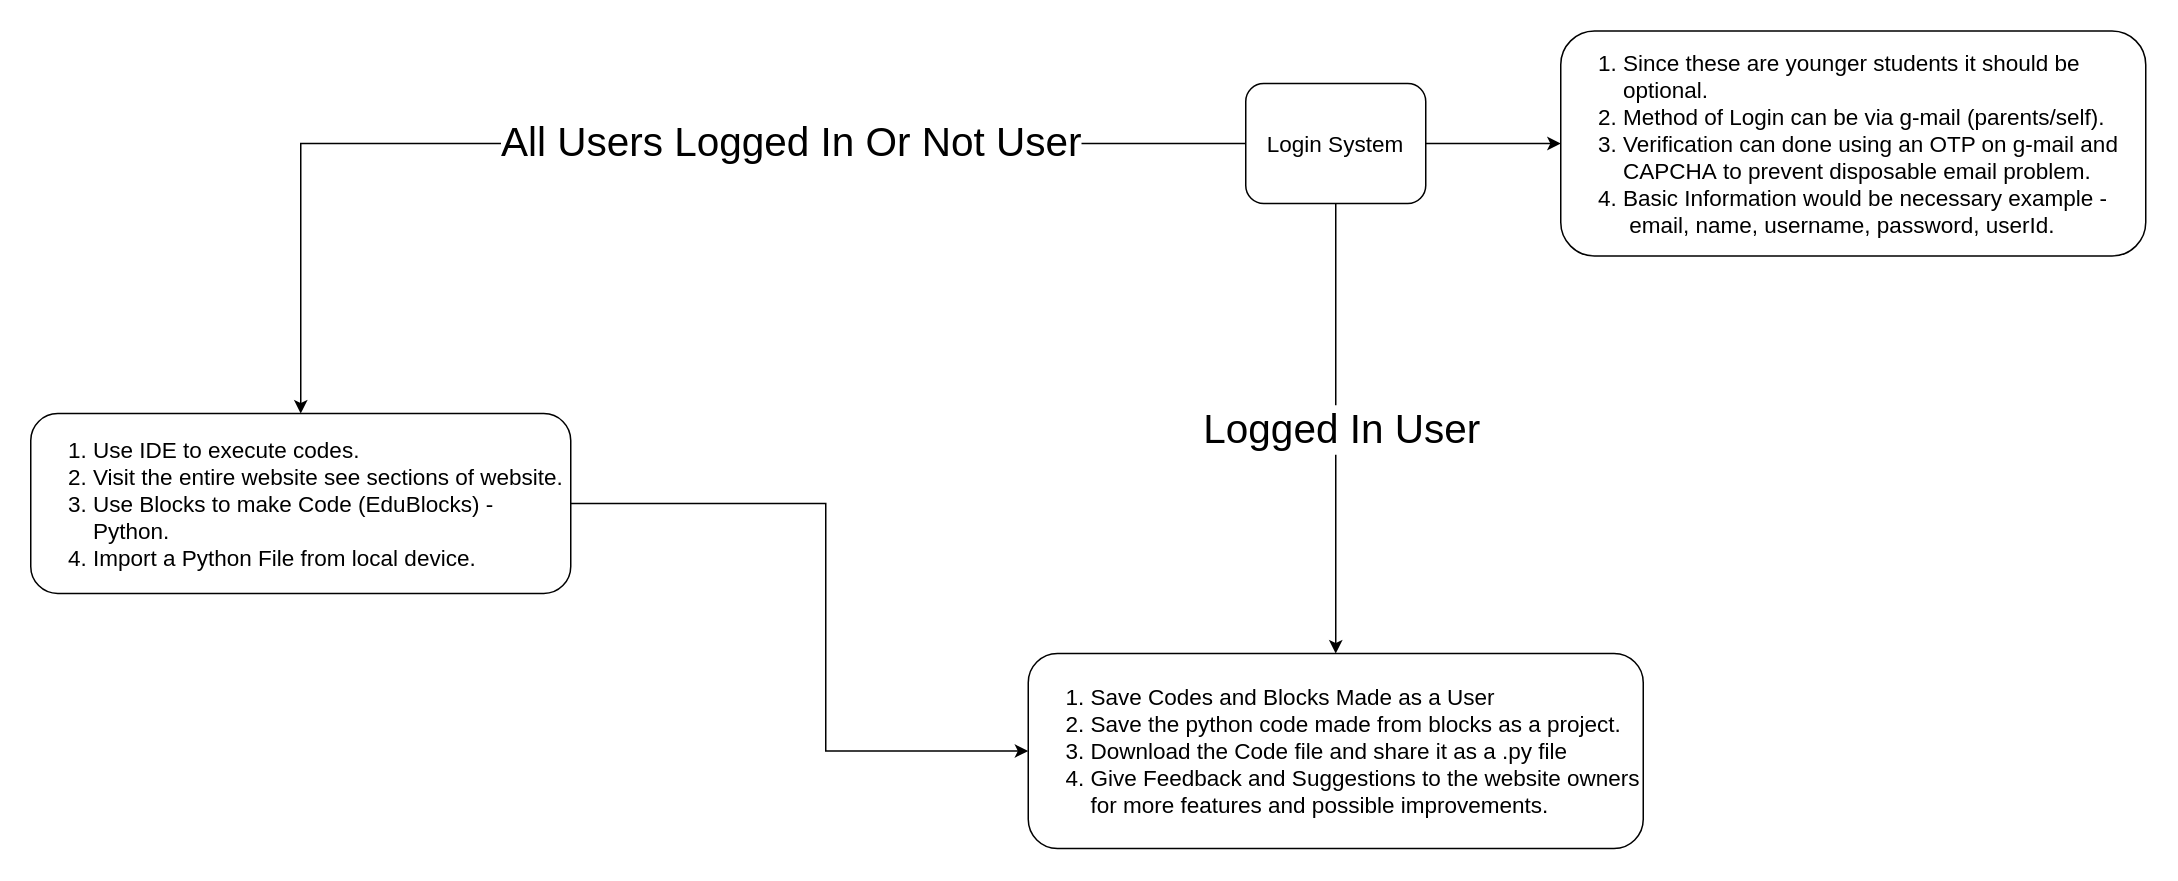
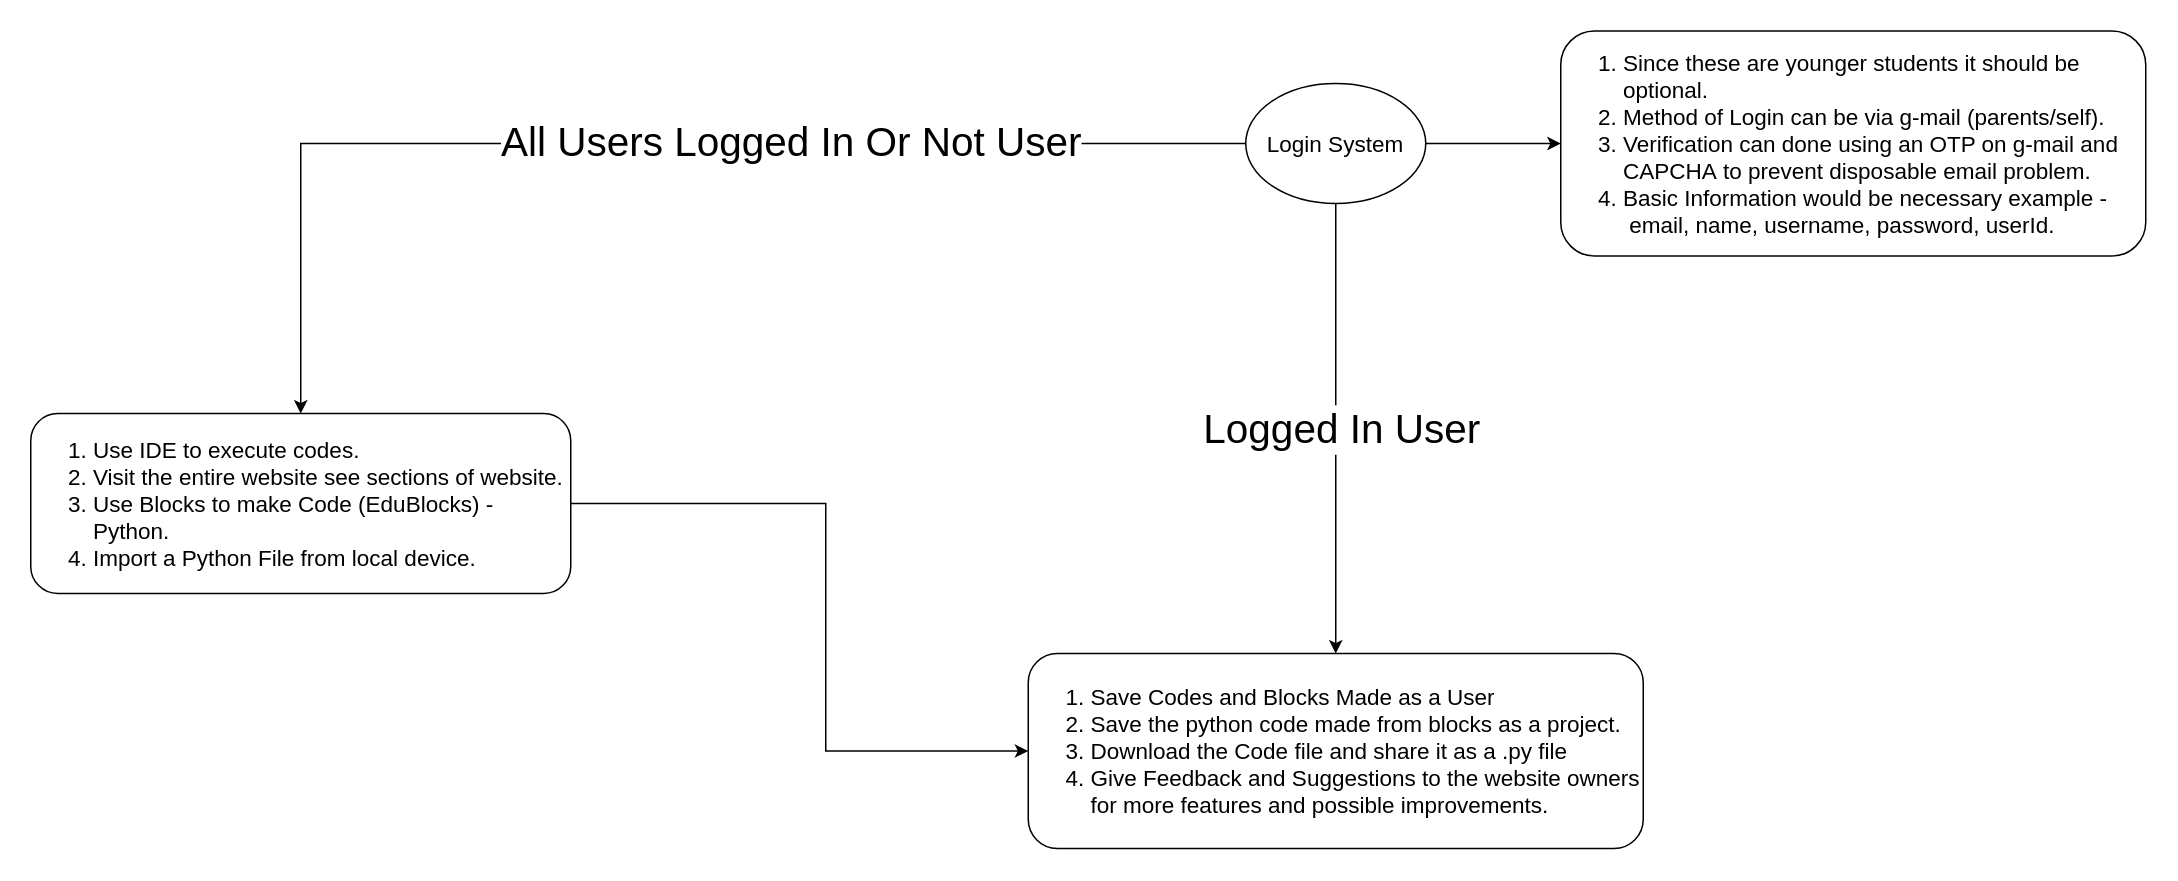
  <mxCell id="0" />
  <mxCell id="1" parent="0" />
  <mxCell id="2" style="edgeStyle=orthogonalEdgeStyle;rounded=0;orthogonalLoop=1;jettySize=auto;html=1;" edge="1" parent="1" source="7" target="8"><mxGeometry relative="1" as="geometry" /></mxCell>
  <mxCell id="3" value="" style="edgeStyle=orthogonalEdgeStyle;rounded=0;orthogonalLoop=1;jettySize=auto;html=1;" edge="1" parent="1" source="7" target="9"><mxGeometry relative="1" as="geometry" /></mxCell>
  <mxCell id="4" value="Logged In User" style="edgeLabel;html=1;align=center;verticalAlign=middle;resizable=0;points=[];fontSize=27;" vertex="1" connectable="0" parent="3"><mxGeometry x="0.001" y="3" relative="1" as="geometry"><mxPoint as="offset" /></mxGeometry></mxCell>
  <mxCell id="5" style="edgeStyle=orthogonalEdgeStyle;rounded=0;orthogonalLoop=1;jettySize=auto;html=1;" edge="1" parent="1" source="7" target="11"><mxGeometry relative="1" as="geometry" /></mxCell>
  <mxCell id="6" value="&lt;span style=&quot;font-size: 27px;&quot;&gt;All Users Logged In Or Not User&lt;/span&gt;" style="edgeLabel;html=1;align=center;verticalAlign=middle;resizable=0;points=[];" vertex="1" connectable="0" parent="5"><mxGeometry x="-0.249" y="-1" relative="1" as="geometry"><mxPoint as="offset" /></mxGeometry></mxCell>
- <mxCell id="7" value="Login System" style="rounded=1;whiteSpace=wrap;html=1;fontSize=15;" vertex="1" parent="1"><mxGeometry x="830" y="55" width="120" height="80" as="geometry" /></mxCell>
+ <mxCell id="7" value="Login System" style="ellipse;whiteSpace=wrap;html=1;fontSize=15;" vertex="1" parent="1"><mxGeometry x="830" y="55" width="120" height="80" as="geometry" /></mxCell>
  <mxCell id="8" value="&lt;ol&gt;&lt;li&gt;Since these are younger students it should be optional.&lt;/li&gt;&lt;li&gt;Method of Login can be via g-mail (parents/self).&lt;/li&gt;&lt;li&gt;Verification can done using an OTP on g-mail and CAPCHA&lt;span style=&quot;text-align: center; background-color: transparent; color: light-dark(rgb(0, 0, 0), rgb(255, 255, 255));&quot;&gt;&amp;nbsp;to prevent disposable email problem.&lt;/span&gt;&lt;/li&gt;&lt;li&gt;&lt;span style=&quot;text-align: center; background-color: transparent; color: light-dark(rgb(0, 0, 0), rgb(255, 255, 255));&quot;&gt;Basic Information would be necessary example -&amp;nbsp; &amp;nbsp; &amp;nbsp;email, name, username, password, userId.&lt;/span&gt;&lt;/li&gt;&lt;/ol&gt;" style="rounded=1;whiteSpace=wrap;html=1;fontSize=15;align=left;" vertex="1" parent="1"><mxGeometry x="1040" y="20" width="390" height="150" as="geometry" /></mxCell>
  <mxCell id="9" value="&lt;ol&gt;&lt;li&gt;Save Codes and Blocks Made as a User&amp;nbsp;&lt;/li&gt;&lt;li&gt;Save the python code made from blocks as a project.&lt;/li&gt;&lt;li&gt;Download the Code file and share it as a .py file&lt;/li&gt;&lt;li&gt;Give Feedback and Suggestions to the website owners for more features and possible improvements.&lt;/li&gt;&lt;/ol&gt;" style="whiteSpace=wrap;html=1;fontSize=15;rounded=1;align=left;" vertex="1" parent="1"><mxGeometry x="685" y="435" width="410" height="130" as="geometry" /></mxCell>
  <mxCell id="10" style="edgeStyle=orthogonalEdgeStyle;rounded=0;orthogonalLoop=1;jettySize=auto;html=1;exitX=1;exitY=0.5;exitDx=0;exitDy=0;entryX=0;entryY=0.5;entryDx=0;entryDy=0;" edge="1" parent="1" source="11" target="9"><mxGeometry relative="1" as="geometry"><Array as="points"><mxPoint y="335" x="550" /><mxPoint y="500" x="550" /></Array></mxGeometry></mxCell>
  <mxCell id="11" value="&lt;ol&gt;&lt;li&gt;Use IDE to execute codes.&lt;/li&gt;&lt;li&gt;Visit the entire website see sections of website.&lt;/li&gt;&lt;li&gt;Use Blocks to make Code (EduBlocks) - Python.&lt;/li&gt;&lt;li&gt;Import a Python File from local device.&lt;/li&gt;&lt;/ol&gt;" style="whiteSpace=wrap;html=1;fontSize=15;rounded=1;align=left;" vertex="1" parent="1"><mxGeometry x="20" y="275" width="360" height="120" as="geometry" /></mxCell>
